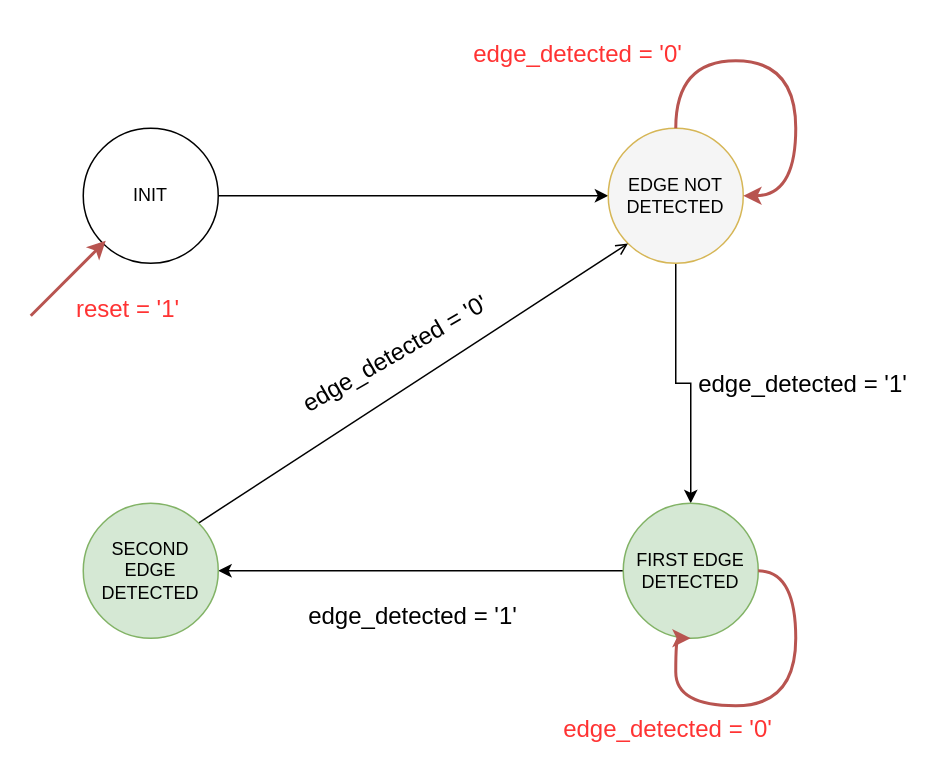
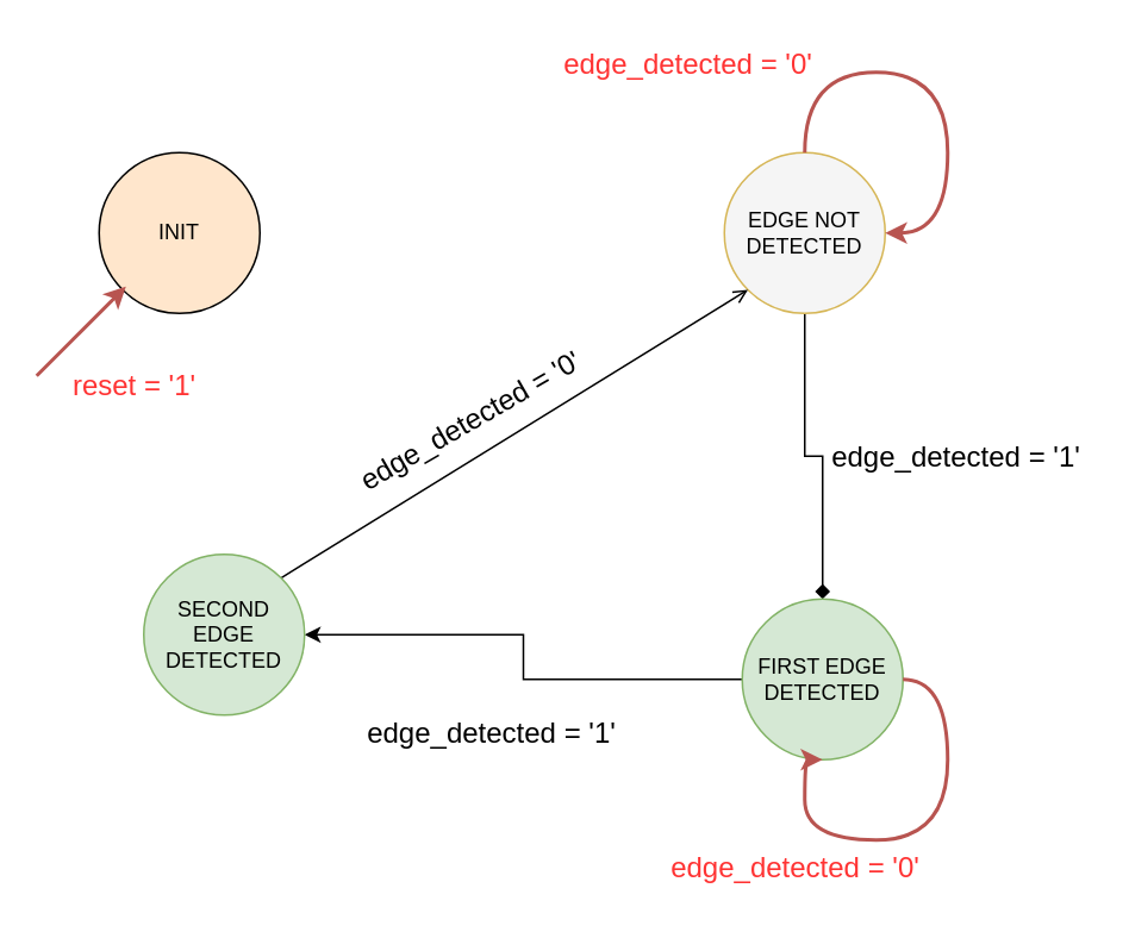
  <mxCell id="0" />
  <mxCell id="1" parent="0" />
- <mxCell id="2" style="edgeStyle=orthogonalEdgeStyle;rounded=0;orthogonalLoop=1;jettySize=auto;html=1;exitX=1;exitY=0.5;exitDx=0;exitDy=0;entryX=0;entryY=0.5;entryDx=0;entryDy=0;" edge="1" parent="1" source="3" target="5"><mxGeometry relative="1" as="geometry" /></mxCell>
- <mxCell id="3" value="INIT" style="ellipse;whiteSpace=wrap;html=1;aspect=fixed;" vertex="1" parent="1"><mxGeometry x="55" y="85" width="90" height="90" as="geometry" /></mxCell>
- <mxCell id="4" style="edgeStyle=orthogonalEdgeStyle;rounded=0;orthogonalLoop=1;jettySize=auto;html=1;exitX=0.5;exitY=1;exitDx=0;exitDy=0;entryX=0.5;entryY=0;entryDx=0;entryDy=0;" edge="1" parent="1" source="5" target="7"><mxGeometry relative="1" as="geometry" /></mxCell>
+ <mxCell id="3" value="INIT" style="ellipse;whiteSpace=wrap;html=1;aspect=fixed;fillColor=#ffe6cc;" vertex="1" parent="1"><mxGeometry x="55" y="85" width="90" height="90" as="geometry" /></mxCell>
+ <mxCell id="4" style="edgeStyle=orthogonalEdgeStyle;rounded=0;orthogonalLoop=1;jettySize=auto;html=1;exitX=0.5;exitY=1;exitDx=0;exitDy=0;entryX=0.5;entryY=0;entryDx=0;entryDy=0;endArrow=diamond;" edge="1" parent="1" source="5" target="7"><mxGeometry relative="1" as="geometry" /></mxCell>
  <mxCell id="5" value="EDGE NOT DETECTED" style="ellipse;whiteSpace=wrap;html=1;aspect=fixed;fillColor=#f5f5f5;strokeColor=#d6b656;" vertex="1" parent="1"><mxGeometry x="405" y="85" width="90" height="90" as="geometry" /></mxCell>
  <mxCell id="6" style="edgeStyle=orthogonalEdgeStyle;rounded=0;orthogonalLoop=1;jettySize=auto;html=1;exitX=0;exitY=0.5;exitDx=0;exitDy=0;entryX=1;entryY=0.5;entryDx=0;entryDy=0;" edge="1" parent="1" source="7" target="9"><mxGeometry relative="1" as="geometry" /></mxCell>
  <mxCell id="7" value="FIRST EDGE DETECTED" style="ellipse;whiteSpace=wrap;html=1;aspect=fixed;fillColor=#d5e8d4;strokeColor=#82b366;" vertex="1" parent="1"><mxGeometry x="415" y="335" width="90" height="90" as="geometry" /></mxCell>
  <mxCell id="8" style="rounded=0;orthogonalLoop=1;jettySize=auto;html=1;exitX=1;exitY=0;exitDx=0;exitDy=0;entryX=0;entryY=1;entryDx=0;entryDy=0;endArrow=open;" edge="1" parent="1" source="9" target="5"><mxGeometry relative="1" as="geometry" /></mxCell>
- <mxCell id="9" value="SECOND EDGE DETECTED" style="ellipse;whiteSpace=wrap;html=1;aspect=fixed;fillColor=#d5e8d4;strokeColor=#82b366;" vertex="1" parent="1"><mxGeometry x="55" y="335" width="90" height="90" as="geometry" /></mxCell>
+ <mxCell id="9" value="SECOND EDGE DETECTED" style="ellipse;whiteSpace=wrap;html=1;aspect=fixed;fillColor=#d5e8d4;strokeColor=#82b366;" vertex="1" parent="1"><mxGeometry x="80" y="310" width="90" height="90" as="geometry" /></mxCell>
  <mxCell id="10" value="" style="endArrow=classic;html=1;rounded=0;fillColor=#f8cecc;strokeColor=#b85450;strokeWidth=2;" edge="1" parent="1"><mxGeometry width="50" height="50" relative="1" as="geometry"><mxPoint x="20" y="210" as="sourcePoint" /><mxPoint x="70" y="160" as="targetPoint" /></mxGeometry></mxCell>
  <mxCell id="11" style="edgeStyle=orthogonalEdgeStyle;orthogonalLoop=1;jettySize=auto;html=1;exitX=1;exitY=0.5;exitDx=0;exitDy=0;entryX=0.5;entryY=1;entryDx=0;entryDy=0;curved=1;fillColor=#f8cecc;strokeColor=#b85450;strokeWidth=2;" edge="1" parent="1" source="7" target="7"><mxGeometry relative="1" as="geometry"><Array as="points"><mxPoint x="530" y="380" /><mxPoint x="530" y="470" /><mxPoint x="450" y="470" /></Array></mxGeometry></mxCell>
  <mxCell id="12" style="edgeStyle=orthogonalEdgeStyle;orthogonalLoop=1;jettySize=auto;html=1;exitX=0.5;exitY=0;exitDx=0;exitDy=0;entryX=1;entryY=0.5;entryDx=0;entryDy=0;curved=1;fillColor=#f8cecc;strokeColor=#b85450;strokeWidth=2;" edge="1" parent="1" source="5" target="5"><mxGeometry relative="1" as="geometry"><Array as="points"><mxPoint x="450" y="40" /><mxPoint x="530" y="40" /><mxPoint x="530" y="130" /></Array></mxGeometry></mxCell>
- <mxCell id="13" value="&lt;font style=&quot;font-size: 16px;&quot;&gt;reset = '1'&lt;/font&gt;" style="text;html=1;strokeColor=none;fillColor=none;align=center;verticalAlign=middle;whiteSpace=wrap;rounded=0;fontColor=#FF3333;" vertex="1" parent="1"><mxGeometry x="40" y="190" width="90" height="30" as="geometry" /></mxCell>
+ <mxCell id="13" value="&lt;font style=&quot;font-size: 16px;&quot;&gt;reset = '1'&lt;/font&gt;" style="text;html=1;strokeColor=none;fillColor=none;align=center;verticalAlign=middle;whiteSpace=wrap;rounded=0;fontColor=#FF3333;" vertex="1" parent="1"><mxGeometry x="30" y="200" width="90" height="30" as="geometry" /></mxCell>
  <mxCell id="14" value="&lt;font style=&quot;font-size: 16px;&quot;&gt;edge_detected = '1'&lt;/font&gt;" style="text;html=1;strokeColor=none;fillColor=none;align=center;verticalAlign=middle;whiteSpace=wrap;rounded=0;" vertex="1" parent="1"><mxGeometry x="460" y="240" width="150" height="30" as="geometry" /></mxCell>
  <mxCell id="15" value="&lt;font style=&quot;font-size: 16px;&quot;&gt;edge_detected = '1'&lt;/font&gt;" style="text;html=1;strokeColor=none;fillColor=none;align=center;verticalAlign=middle;whiteSpace=wrap;rounded=0;" vertex="1" parent="1"><mxGeometry x="200" y="395" width="150" height="30" as="geometry" /></mxCell>
  <mxCell id="16" value="&lt;font style=&quot;font-size: 16px;&quot;&gt;edge_detected = '0'&lt;/font&gt;" style="text;html=1;strokeColor=none;fillColor=none;align=center;verticalAlign=middle;whiteSpace=wrap;rounded=0;fontColor=#FF3333;" vertex="1" parent="1"><mxGeometry x="370" y="470" width="150" height="30" as="geometry" /></mxCell>
  <mxCell id="17" value="&lt;font style=&quot;font-size: 16px;&quot;&gt;edge_detected = '0'&lt;/font&gt;" style="text;html=1;strokeColor=none;fillColor=none;align=center;verticalAlign=middle;whiteSpace=wrap;rounded=0;rotation=-30;" vertex="1" parent="1"><mxGeometry x="188" y="220" width="150" height="30" as="geometry" /></mxCell>
  <mxCell id="18" value="&lt;font style=&quot;font-size: 16px;&quot;&gt;edge_detected = '0'&lt;/font&gt;" style="text;html=1;strokeColor=none;fillColor=none;align=center;verticalAlign=middle;whiteSpace=wrap;rounded=0;fontColor=#FF3333;" vertex="1" parent="1"><mxGeometry x="310" y="20" width="150" height="30" as="geometry" /></mxCell>
